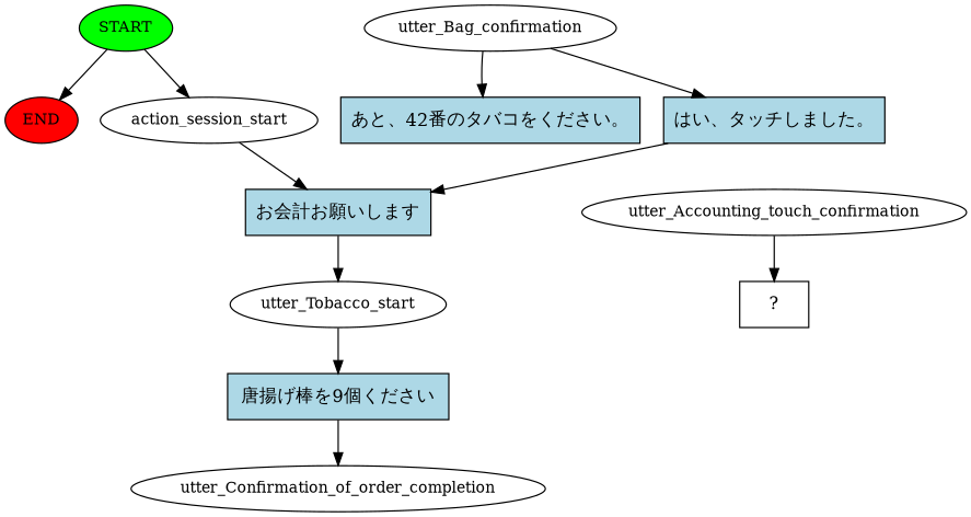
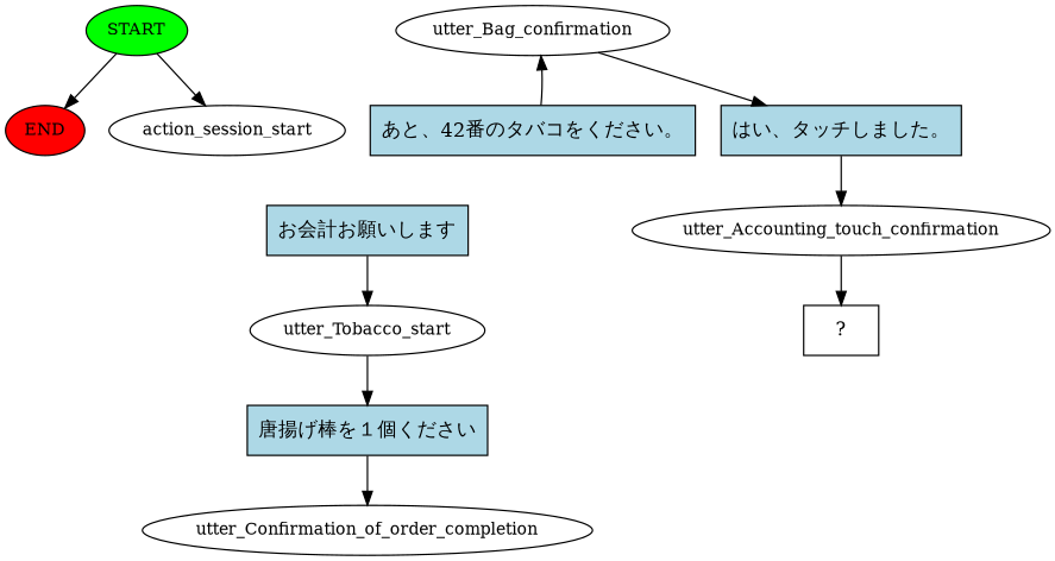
  digraph {
    node [fontsize=12]
    n1 [fillcolor=green label=START style=filled]
    n2 [fillcolor=red label=END style=filled]
    n3 [label=action_session_start]
    n4 [fillcolor=lightblue label="お会計お願いします" shape=rect style=filled fontsize=""]
    n5 [label=utter_Tobacco_start]
-   n6 [fillcolor=lightblue label="唐揚げ棒を9個ください" shape=rect style=filled fontsize=""]
+   n6 [fillcolor=lightblue label="唐揚げ棒を１個ください" shape=rect style=filled fontsize=""]
    n7 [label=utter_Confirmation_of_order_completion]
    n8 [fillcolor=lightblue label="あと、42番のタバコをください。" shape=rect style=filled fontsize=""]
    n9 [label=utter_Bag_confirmation]
    n10 [fillcolor=lightblue label="はい、タッチしました。" shape=rect style=filled fontsize=""]
    n11 [label=utter_Accounting_touch_confirmation]
    n12 [label="  ?  " shape=rect fontsize=""]
    n1 -> n2
    n1 -> n3
-   n3 -> n4
    n4 -> n5
    n5 -> n6
    n6 -> n7
-   n9 -> n8
+   n8 -> n9
    n9 -> n10
-   n10 -> n4
+   n10 -> n11
    n11 -> n12
  }
